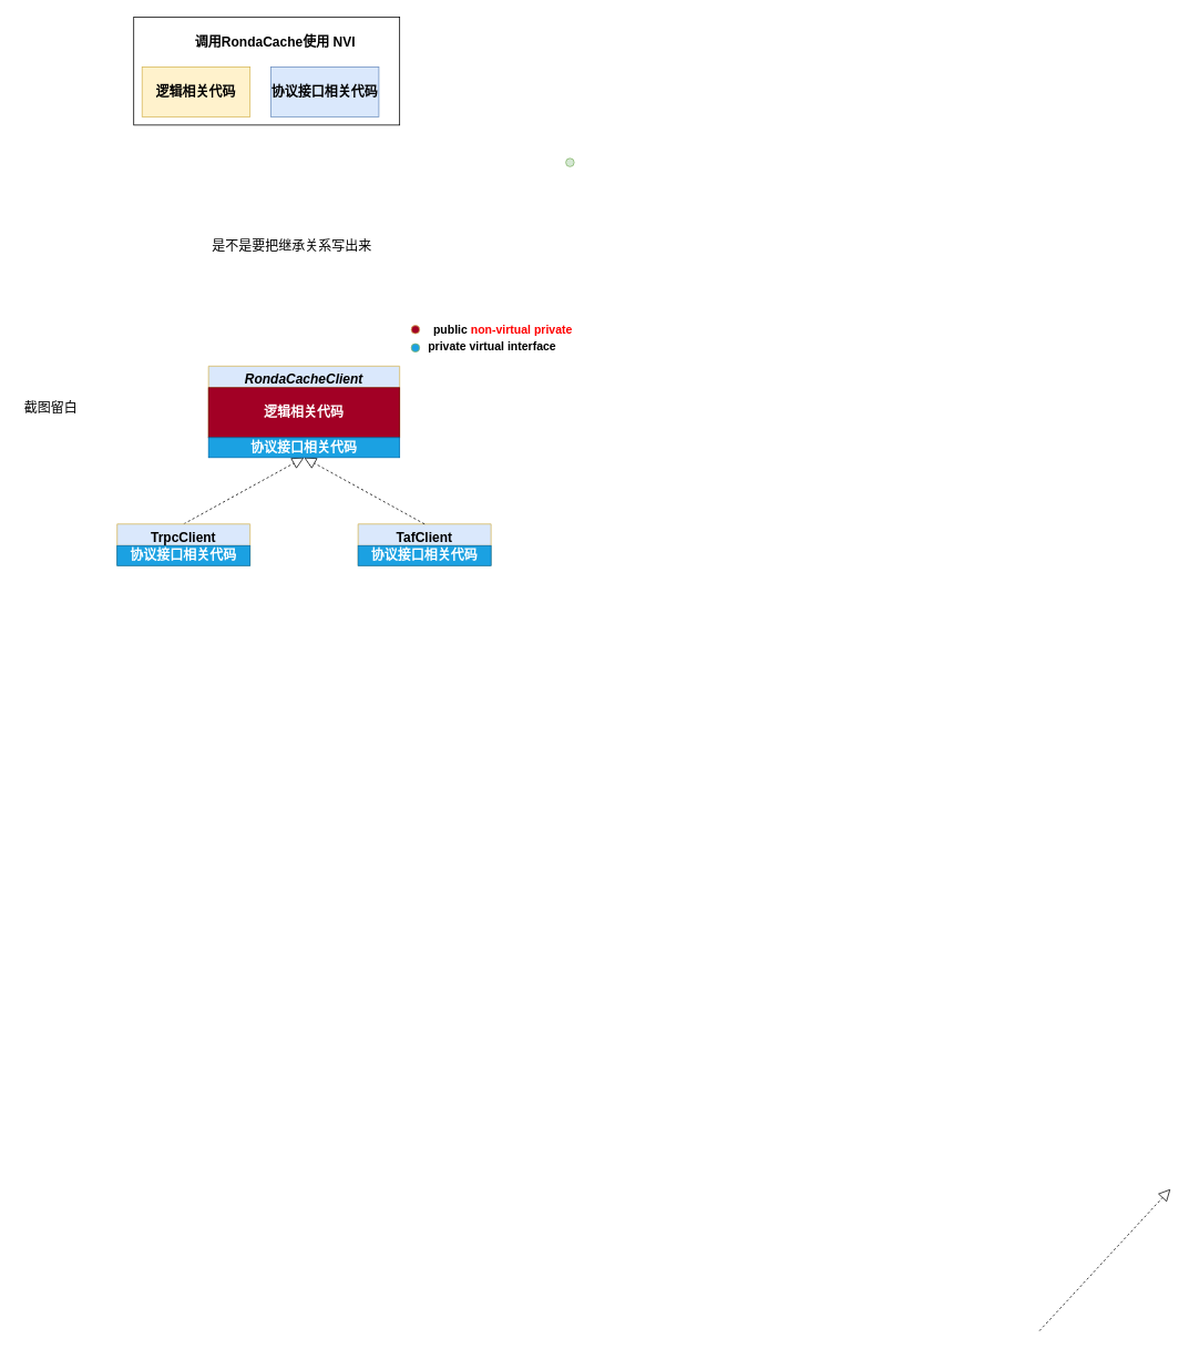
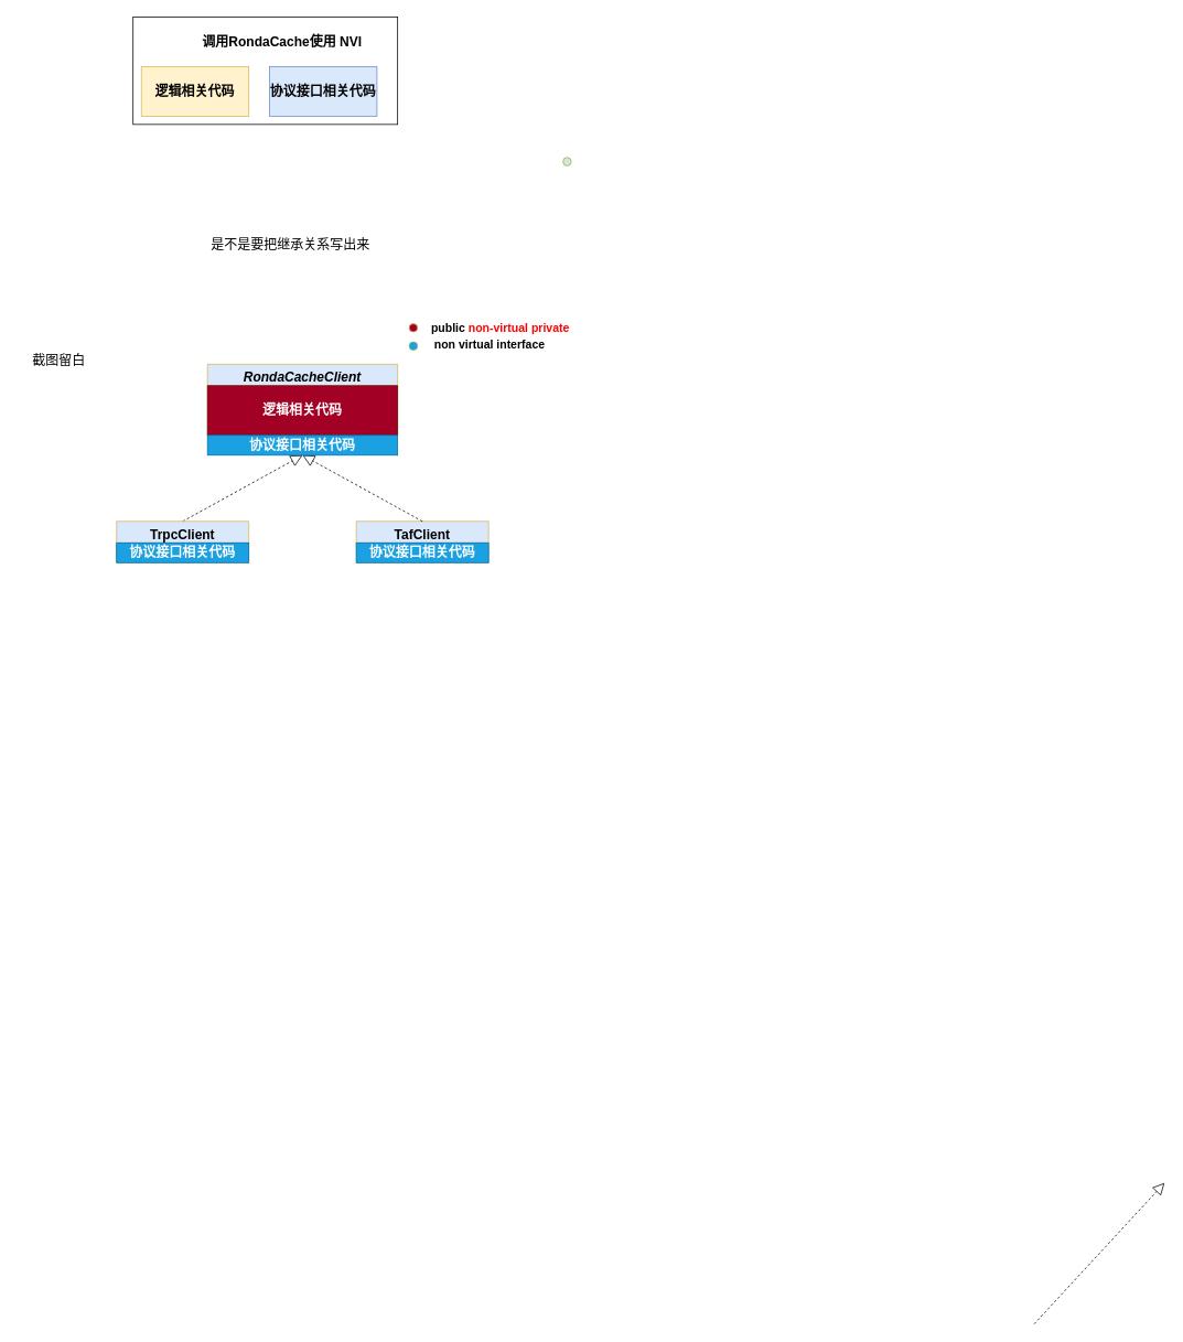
  <mxCell id="0" />
  <mxCell id="1" parent="0" />
  <mxCell id="2" value="" style="rounded=0;whiteSpace=wrap;html=1;fillColor=none;" vertex="1" parent="1"><mxGeometry x="160" y="20" width="320" height="130" as="geometry" /></mxCell>
  <mxCell id="3" value="&lt;b&gt;&lt;font style=&quot;font-size: 16px&quot;&gt;逻辑相关代码&lt;/font&gt;&lt;/b&gt;" style="rounded=0;whiteSpace=wrap;html=1;fillColor=#fff2cc;strokeColor=#d6b656;" vertex="1" parent="1"><mxGeometry x="170" y="80" width="130" height="60" as="geometry" /></mxCell>
  <mxCell id="4" value="&lt;span style=&quot;font-size: 16px&quot;&gt;&lt;b&gt;协议接口相关代码&lt;/b&gt;&lt;/span&gt;" style="rounded=0;whiteSpace=wrap;html=1;fillColor=#dae8fc;strokeColor=#6c8ebf;" vertex="1" parent="1"><mxGeometry x="325" y="80" width="130" height="60" as="geometry" /></mxCell>
  <mxCell id="5" value="" style="ellipse;whiteSpace=wrap;html=1;aspect=fixed;fontSize=16;fillColor=#A20025;strokeColor=#D6B656;" vertex="1" parent="1"><mxGeometry x="494" y="391" width="10" height="10" as="geometry" /></mxCell>
  <mxCell id="6" value="" style="ellipse;whiteSpace=wrap;html=1;aspect=fixed;fontSize=16;fillColor=#1BA1E2;strokeColor=#82B366;" vertex="1" parent="1"><mxGeometry x="494" y="413" width="10" height="10" as="geometry" /></mxCell>
  <mxCell id="7" value="&lt;font style=&quot;font-size: 14px&quot;&gt;&lt;b&gt;public &lt;font color=&quot;#ff0000&quot;&gt;non-virtual private&lt;/font&gt;&lt;/b&gt;&lt;/font&gt;" style="text;html=1;align=center;verticalAlign=middle;resizable=0;points=[];autosize=1;strokeColor=none;fillColor=none;fontSize=16;" vertex="1" parent="1"><mxGeometry x="504" y="381" width="200" height="30" as="geometry" /></mxCell>
- <mxCell id="8" value="&lt;font style=&quot;font-size: 14px&quot;&gt;&lt;b&gt;private virtual interface&lt;/b&gt;&lt;/font&gt;" style="text;html=1;align=center;verticalAlign=middle;resizable=0;points=[];autosize=1;strokeColor=none;fillColor=none;fontSize=16;" vertex="1" parent="1"><mxGeometry x="506" y="401" width="170" height="30" as="geometry" /></mxCell>
- <mxCell id="9" value="&lt;font color=&quot;#000000&quot; style=&quot;font-size: 16px&quot;&gt;&lt;b&gt;调用RondaCache使用 NVI&lt;/b&gt;&lt;/font&gt;" style="text;html=1;align=center;verticalAlign=middle;resizable=0;points=[];autosize=1;strokeColor=none;fillColor=none;fontSize=14;fontColor=#FF0000;" vertex="1" parent="1"><mxGeometry x="225" y="40" width="210" height="20" as="geometry" /></mxCell>
+ <mxCell id="8" value="&lt;font style=&quot;font-size: 14px&quot;&gt;&lt;b&gt;non virtual interface&lt;/b&gt;&lt;/font&gt;" style="text;html=1;align=center;verticalAlign=middle;resizable=0;points=[];autosize=1;strokeColor=none;fillColor=none;fontSize=16;" vertex="1" parent="1"><mxGeometry x="506" y="401" width="170" height="30" as="geometry" /></mxCell>
+ <mxCell id="9" value="&lt;font color=&quot;#000000&quot; style=&quot;font-size: 16px&quot;&gt;&lt;b&gt;调用RondaCache使用 NVI&lt;/b&gt;&lt;/font&gt;" style="text;html=1;align=center;verticalAlign=middle;resizable=0;points=[];autosize=1;strokeColor=none;fillColor=none;fontSize=14;fontColor=#FF0000;" vertex="1" parent="1"><mxGeometry x="235" y="40" width="210" height="20" as="geometry" /></mxCell>
  <mxCell id="10" value="是不是要把继承关系写出来" style="text;html=1;align=center;verticalAlign=middle;resizable=0;points=[];autosize=1;strokeColor=none;fillColor=none;fontSize=16;fontColor=#000000;" vertex="1" parent="1"><mxGeometry x="245" y="285" width="210" height="20" as="geometry" /></mxCell>
  <mxCell id="11" value="RondaCacheClient" style="swimlane;fontStyle=3;align=center;verticalAlign=top;childLayout=stackLayout;horizontal=1;startSize=26;horizontalStack=0;resizeParent=1;resizeParentMax=0;resizeLast=0;collapsible=1;marginBottom=0;fontSize=16;fontColor=#000000;strokeColor=#D6B656;fillColor=#DAE8FC;" vertex="1" parent="1"><mxGeometry x="250" y="440" width="230" height="86" as="geometry" /></mxCell>
  <mxCell id="12" value="&lt;b&gt;&lt;font style=&quot;font-size: 16px&quot;&gt;逻辑相关代码&lt;/font&gt;&lt;/b&gt;" style="rounded=0;whiteSpace=wrap;html=1;fillColor=#a20025;strokeColor=#6F0000;fontColor=#ffffff;" vertex="1" parent="11"><mxGeometry y="26" width="230" height="60" as="geometry" /></mxCell>
  <mxCell id="13" value="" style="endArrow=block;dashed=1;endFill=0;endSize=12;html=1;rounded=0;fontSize=16;fontColor=#000000;exitX=0.5;exitY=0;exitDx=0;exitDy=0;entryX=0.5;entryY=1;entryDx=0;entryDy=0;" edge="1" parent="1" source="16" target="21"><mxGeometry width="160" relative="1" as="geometry"><mxPoint x="370" y="540" as="sourcePoint" /><mxPoint x="360" y="480" as="targetPoint" /></mxGeometry></mxCell>
  <mxCell id="14" value="TafClient" style="swimlane;fontStyle=1;align=center;verticalAlign=top;childLayout=stackLayout;horizontal=1;startSize=26;horizontalStack=0;resizeParent=1;resizeParentMax=0;resizeLast=0;collapsible=1;marginBottom=0;fontSize=16;fontColor=#000000;strokeColor=#D6B656;fillColor=#DAE8FC;" vertex="1" parent="1"><mxGeometry x="430" y="630" width="160" height="50" as="geometry" /></mxCell>
  <mxCell id="15" value="&lt;span style=&quot;font-size: 16px&quot;&gt;&lt;b&gt;协议接口相关代码&lt;/b&gt;&lt;/span&gt;" style="rounded=0;whiteSpace=wrap;html=1;fillColor=#1ba1e2;strokeColor=#006EAF;fontColor=#ffffff;" vertex="1" parent="14"><mxGeometry y="26" width="160" height="24" as="geometry" /></mxCell>
  <mxCell id="16" value="TrpcClient" style="swimlane;fontStyle=1;align=center;verticalAlign=top;childLayout=stackLayout;horizontal=1;startSize=26;horizontalStack=0;resizeParent=1;resizeParentMax=0;resizeLast=0;collapsible=1;marginBottom=0;fontSize=16;fontColor=#000000;strokeColor=#D6B656;fillColor=#DAE8FC;" vertex="1" parent="1"><mxGeometry x="140" y="630" width="160" height="50" as="geometry" /></mxCell>
  <mxCell id="17" value="&lt;span style=&quot;font-size: 16px&quot;&gt;&lt;b&gt;协议接口相关代码&lt;/b&gt;&lt;/span&gt;" style="rounded=0;whiteSpace=wrap;html=1;fillColor=#1ba1e2;strokeColor=#006EAF;fontColor=#ffffff;" vertex="1" parent="16"><mxGeometry y="26" width="160" height="24" as="geometry" /></mxCell>
  <mxCell id="18" value="" style="endArrow=block;dashed=1;endFill=0;endSize=12;html=1;rounded=0;fontSize=16;fontColor=#000000;exitX=0.5;exitY=0;exitDx=0;exitDy=0;entryX=0.425;entryY=1.129;entryDx=0;entryDy=0;entryPerimeter=0;" edge="1" parent="1"><mxGeometry width="160" relative="1" as="geometry"><mxPoint x="1250" y="1600.65" as="sourcePoint" /><mxPoint x="1407.75" y="1430.004" as="targetPoint" /></mxGeometry></mxCell>
  <mxCell id="19" value="" style="endArrow=block;dashed=1;endFill=0;endSize=12;html=1;rounded=0;fontSize=16;fontColor=#000000;exitX=0.5;exitY=0;exitDx=0;exitDy=0;entryX=0.5;entryY=1;entryDx=0;entryDy=0;" edge="1" parent="1" source="14" target="21"><mxGeometry width="160" relative="1" as="geometry"><mxPoint x="535" y="650" as="sourcePoint" /><mxPoint x="520" y="510" as="targetPoint" /></mxGeometry></mxCell>
  <mxCell id="20" value="" style="ellipse;whiteSpace=wrap;html=1;aspect=fixed;fontSize=16;fillColor=#D5E8D4;strokeColor=#82B366;" vertex="1" parent="1"><mxGeometry x="680" y="190" width="10" height="10" as="geometry" /></mxCell>
  <mxCell id="21" value="&lt;span style=&quot;font-size: 16px&quot;&gt;&lt;b&gt;协议接口相关代码&lt;/b&gt;&lt;/span&gt;" style="rounded=0;whiteSpace=wrap;html=1;fillColor=#1ba1e2;strokeColor=#006EAF;fontColor=#ffffff;" vertex="1" parent="1"><mxGeometry x="250" y="526" width="230" height="24" as="geometry" /></mxCell>
- <mxCell id="22" value="截图留白" style="text;html=1;align=center;verticalAlign=middle;resizable=0;points=[];autosize=1;strokeColor=none;fillColor=none;fontSize=16;fontColor=#000000;" vertex="1" parent="1"><mxGeometry x="20" y="480" width="80" height="20" as="geometry" /></mxCell>
+ <mxCell id="22" value="截图留白" style="text;html=1;align=center;verticalAlign=middle;resizable=0;points=[];autosize=1;strokeColor=none;fillColor=none;fontSize=16;fontColor=#000000;" vertex="1" parent="1"><mxGeometry x="30" y="425" width="80" height="20" as="geometry" /></mxCell>
